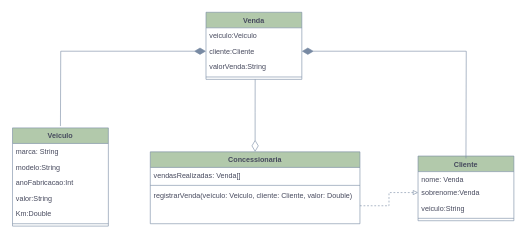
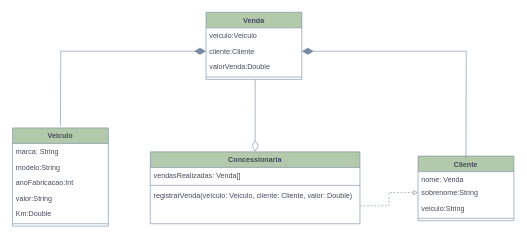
  <mxCell id="0" />
  <mxCell id="1" parent="0" />
  <mxCell id="2" value="Veiculo" style="swimlane;fontStyle=1;align=center;verticalAlign=top;childLayout=stackLayout;horizontal=1;startSize=26;horizontalStack=0;resizeParent=1;resizeParentMax=0;resizeLast=0;collapsible=1;marginBottom=0;fillColor=#B2C9AB;strokeColor=#788AA3;fontColor=#46495D;" parent="1" vertex="1"><mxGeometry x="20" y="213" width="160" height="164" as="geometry" /></mxCell>
  <mxCell id="3" value="marca: String" style="text;strokeColor=none;fillColor=none;align=left;verticalAlign=top;spacingLeft=4;spacingRight=4;overflow=hidden;rotatable=0;points=[[0,0.5],[1,0.5]];portConstraint=eastwest;fontColor=#46495D;" parent="2" vertex="1"><mxGeometry y="26" width="160" height="26" as="geometry" /></mxCell>
  <mxCell id="4" value="modelo:String" style="text;strokeColor=none;fillColor=none;align=left;verticalAlign=top;spacingLeft=4;spacingRight=4;overflow=hidden;rotatable=0;points=[[0,0.5],[1,0.5]];portConstraint=eastwest;fontColor=#46495D;" parent="2" vertex="1"><mxGeometry y="52" width="160" height="26" as="geometry" /></mxCell>
  <mxCell id="5" value="anoFabricacao:Int" style="text;strokeColor=none;fillColor=none;align=left;verticalAlign=top;spacingLeft=4;spacingRight=4;overflow=hidden;rotatable=0;points=[[0,0.5],[1,0.5]];portConstraint=eastwest;fontColor=#46495D;" parent="2" vertex="1"><mxGeometry y="78" width="160" height="26" as="geometry" /></mxCell>
  <mxCell id="6" value="valor:String" style="text;strokeColor=none;fillColor=none;align=left;verticalAlign=top;spacingLeft=4;spacingRight=4;overflow=hidden;rotatable=0;points=[[0,0.5],[1,0.5]];portConstraint=eastwest;fontColor=#46495D;" parent="2" vertex="1"><mxGeometry y="104" width="160" height="26" as="geometry" /></mxCell>
  <mxCell id="7" value="Km:Double" style="text;strokeColor=none;fillColor=none;align=left;verticalAlign=top;spacingLeft=4;spacingRight=4;overflow=hidden;rotatable=0;points=[[0,0.5],[1,0.5]];portConstraint=eastwest;fontColor=#46495D;" parent="2" vertex="1"><mxGeometry y="130" width="160" height="26" as="geometry" /></mxCell>
  <mxCell id="8" value="" style="line;strokeWidth=1;fillColor=none;align=left;verticalAlign=middle;spacingTop=-1;spacingLeft=3;spacingRight=3;rotatable=0;labelPosition=right;points=[];portConstraint=eastwest;strokeColor=#788AA3;fontColor=#46495D;" parent="2" vertex="1"><mxGeometry y="156" width="160" height="8" as="geometry" /></mxCell>
  <mxCell id="9" style="edgeStyle=orthogonalEdgeStyle;rounded=0;orthogonalLoop=1;jettySize=auto;html=1;exitX=0.5;exitY=0;exitDx=0;exitDy=0;startArrow=diamondThin;startFill=0;startSize=17;endArrow=none;endFill=0;endSize=17;strokeWidth=1;entryX=0.513;entryY=1;entryDx=0;entryDy=0;entryPerimeter=0;strokeColor=#788AA3;fontColor=#46495D;" parent="1" source="10" target="25" edge="1"><mxGeometry relative="1" as="geometry"><mxPoint x="425" y="140" as="targetPoint" /></mxGeometry></mxCell>
  <mxCell id="10" value="Concessionaria" style="swimlane;fontStyle=1;align=center;verticalAlign=top;childLayout=stackLayout;horizontal=1;startSize=26;horizontalStack=0;resizeParent=1;resizeParentMax=0;resizeLast=0;collapsible=1;marginBottom=0;fillColor=#B2C9AB;strokeColor=#788AA3;fontColor=#46495D;" parent="1" vertex="1"><mxGeometry x="250" y="253" width="350" height="120" as="geometry" /></mxCell>
  <mxCell id="11" value="vendasRealizadas: Venda[]" style="text;strokeColor=none;fillColor=none;align=left;verticalAlign=top;spacingLeft=4;spacingRight=4;overflow=hidden;rotatable=0;points=[[0,0.5],[1,0.5]];portConstraint=eastwest;fontColor=#46495D;" parent="10" vertex="1"><mxGeometry y="26" width="350" height="26" as="geometry" /></mxCell>
  <mxCell id="12" value="" style="line;strokeWidth=1;fillColor=none;align=left;verticalAlign=middle;spacingTop=-1;spacingLeft=3;spacingRight=3;rotatable=0;labelPosition=right;points=[];portConstraint=eastwest;strokeColor=#788AA3;fontColor=#46495D;" parent="10" vertex="1"><mxGeometry y="52" width="350" height="8" as="geometry" /></mxCell>
  <mxCell id="13" value=" registrarVenda(veículo: Veiculo, cliente: Cliente, valor: Double)" style="text;strokeColor=none;fillColor=none;align=left;verticalAlign=top;spacingLeft=4;spacingRight=4;overflow=hidden;rotatable=0;points=[[0,0.5],[1,0.5]];portConstraint=eastwest;fontColor=#46495D;" parent="10" vertex="1"><mxGeometry y="60" width="350" height="60" as="geometry" /></mxCell>
  <mxCell id="14" value="Cliente" style="swimlane;fontStyle=1;align=center;verticalAlign=top;childLayout=stackLayout;horizontal=1;startSize=26;horizontalStack=0;resizeParent=1;resizeParentMax=0;resizeLast=0;collapsible=1;marginBottom=0;fillColor=#B2C9AB;strokeColor=#788AA3;fontColor=#46495D;" parent="1" vertex="1"><mxGeometry x="697" y="260" width="160" height="108" as="geometry" /></mxCell>
  <mxCell id="15" value="nome: Venda" style="text;strokeColor=none;fillColor=none;align=left;verticalAlign=top;spacingLeft=4;spacingRight=4;overflow=hidden;rotatable=0;points=[[0,0.5],[1,0.5]];portConstraint=eastwest;fontColor=#46495D;" parent="14" vertex="1"><mxGeometry y="26" width="160" height="22" as="geometry" /></mxCell>
- <mxCell id="16" value="sobrenome:Venda" style="text;strokeColor=none;fillColor=none;align=left;verticalAlign=top;spacingLeft=4;spacingRight=4;overflow=hidden;rotatable=0;points=[[0,0.5],[1,0.5]];portConstraint=eastwest;fontColor=#46495D;" parent="14" vertex="1"><mxGeometry y="48" width="160" height="26" as="geometry" /></mxCell>
+ <mxCell id="16" value="sobrenome:String" style="text;strokeColor=none;fillColor=none;align=left;verticalAlign=top;spacingLeft=4;spacingRight=4;overflow=hidden;rotatable=0;points=[[0,0.5],[1,0.5]];portConstraint=eastwest;fontColor=#46495D;" parent="14" vertex="1"><mxGeometry y="48" width="160" height="26" as="geometry" /></mxCell>
  <mxCell id="17" value="veiculo:String" style="text;strokeColor=none;fillColor=none;align=left;verticalAlign=top;spacingLeft=4;spacingRight=4;overflow=hidden;rotatable=0;points=[[0,0.5],[1,0.5]];portConstraint=eastwest;fontColor=#46495D;" parent="14" vertex="1"><mxGeometry y="74" width="160" height="26" as="geometry" /></mxCell>
  <mxCell id="18" value="" style="line;strokeWidth=1;fillColor=none;align=left;verticalAlign=middle;spacingTop=-1;spacingLeft=3;spacingRight=3;rotatable=0;labelPosition=right;points=[];portConstraint=eastwest;strokeColor=#788AA3;fontColor=#46495D;" parent="14" vertex="1"><mxGeometry y="100" width="160" height="8" as="geometry" /></mxCell>
  <mxCell id="19" style="edgeStyle=orthogonalEdgeStyle;rounded=0;orthogonalLoop=1;jettySize=auto;html=1;exitX=1;exitY=0.5;exitDx=0;exitDy=0;entryX=0;entryY=0.5;entryDx=0;entryDy=0;endArrow=block;endFill=0;dashed=1;strokeColor=#788AA3;fontColor=#46495D;" parent="1" source="13" target="16" edge="1"><mxGeometry relative="1" as="geometry" /></mxCell>
  <mxCell id="20" style="edgeStyle=orthogonalEdgeStyle;rounded=0;orthogonalLoop=1;jettySize=auto;html=1;endArrow=none;endFill=0;strokeWidth=1;endSize=17;startArrow=diamondThin;startFill=1;startSize=17;exitX=0;exitY=0.5;exitDx=0;exitDy=0;strokeColor=#788AA3;fontColor=#46495D;" parent="1" source="23" edge="1"><mxGeometry relative="1" as="geometry"><mxPoint x="330" y="88" as="sourcePoint" /><mxPoint x="100" y="210" as="targetPoint" /></mxGeometry></mxCell>
  <mxCell id="21" value="Venda" style="swimlane;fontStyle=1;align=center;verticalAlign=top;childLayout=stackLayout;horizontal=1;startSize=26;horizontalStack=0;resizeParent=1;resizeParentMax=0;resizeLast=0;collapsible=1;marginBottom=0;fillColor=#B2C9AB;strokeColor=#788AA3;fontColor=#46495D;" parent="1" vertex="1"><mxGeometry x="343" y="20" width="160" height="112" as="geometry" /></mxCell>
  <mxCell id="22" value="veiculo:Veiculo" style="text;strokeColor=none;fillColor=none;align=left;verticalAlign=top;spacingLeft=4;spacingRight=4;overflow=hidden;rotatable=0;points=[[0,0.5],[1,0.5]];portConstraint=eastwest;fontColor=#46495D;" parent="21" vertex="1"><mxGeometry y="26" width="160" height="26" as="geometry" /></mxCell>
  <mxCell id="23" value="cliente:Cliente" style="text;strokeColor=none;fillColor=none;align=left;verticalAlign=top;spacingLeft=4;spacingRight=4;overflow=hidden;rotatable=0;points=[[0,0.5],[1,0.5]];portConstraint=eastwest;fontColor=#46495D;" parent="21" vertex="1"><mxGeometry y="52" width="160" height="26" as="geometry" /></mxCell>
- <mxCell id="24" value="valorVenda:String" style="text;strokeColor=none;fillColor=none;align=left;verticalAlign=top;spacingLeft=4;spacingRight=4;overflow=hidden;rotatable=0;points=[[0,0.5],[1,0.5]];portConstraint=eastwest;fontColor=#46495D;" parent="21" vertex="1"><mxGeometry y="78" width="160" height="26" as="geometry" /></mxCell>
+ <mxCell id="24" value="valorVenda:Double" style="text;strokeColor=none;fillColor=none;align=left;verticalAlign=top;spacingLeft=4;spacingRight=4;overflow=hidden;rotatable=0;points=[[0,0.5],[1,0.5]];portConstraint=eastwest;fontColor=#46495D;" parent="21" vertex="1"><mxGeometry y="78" width="160" height="26" as="geometry" /></mxCell>
  <mxCell id="25" value="" style="line;strokeWidth=1;fillColor=none;align=left;verticalAlign=middle;spacingTop=-1;spacingLeft=3;spacingRight=3;rotatable=0;labelPosition=right;points=[];portConstraint=eastwest;strokeColor=#788AA3;fontColor=#46495D;" parent="21" vertex="1"><mxGeometry y="104" width="160" height="8" as="geometry" /></mxCell>
  <mxCell id="26" style="edgeStyle=orthogonalEdgeStyle;rounded=0;orthogonalLoop=1;jettySize=auto;html=1;entryX=0.5;entryY=0;entryDx=0;entryDy=0;endArrow=none;endFill=0;endSize=17;strokeWidth=1;startArrow=diamondThin;startFill=1;startSize=17;exitX=1;exitY=0.5;exitDx=0;exitDy=0;strokeColor=#788AA3;fontColor=#46495D;" parent="1" source="23" edge="1"><mxGeometry relative="1" as="geometry"><mxPoint x="500" y="89" as="sourcePoint" /><mxPoint x="777" y="264" as="targetPoint" /></mxGeometry></mxCell>
